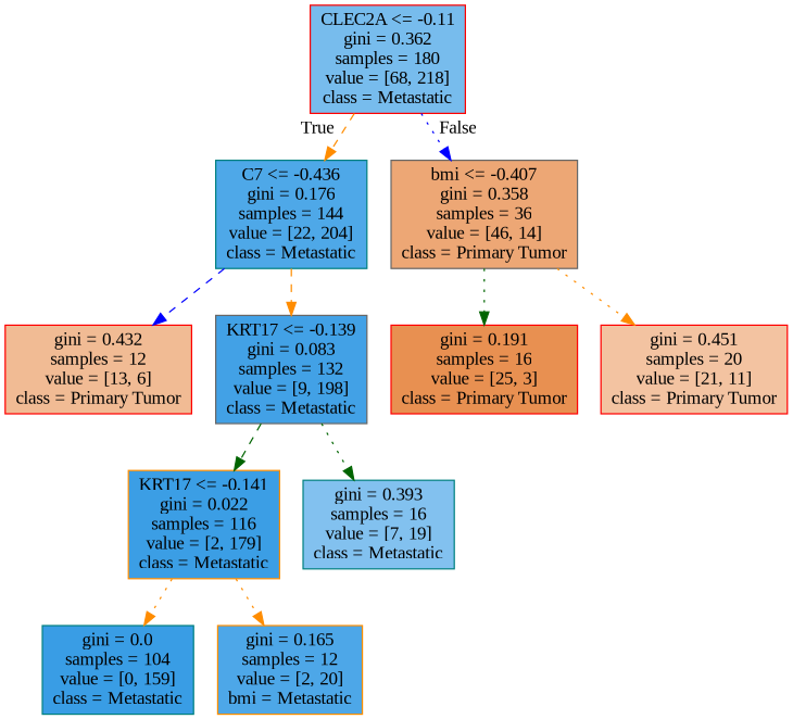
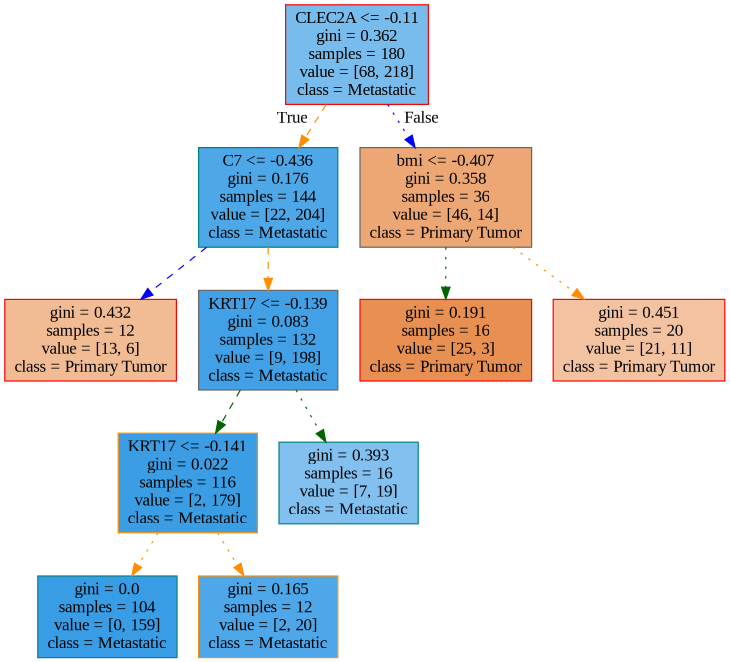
  digraph {
    fontname="Liberation Serif"
    node [color=red shape=box style=filled fontname="Liberation Serif"]
    edge [color=darkorange style=dotted fontname="Liberation Serif"]
    n1 [fillcolor="#77bced" label="CLEC2A <= -0.11\ngini = 0.362\nsamples = 180\nvalue = [68, 218]\nclass = Metastatic"]
    n2 [color=teal fillcolor="#4ea8e8" label="C7 <= -0.436\ngini = 0.176\nsamples = 144\nvalue = [22, 204]\nclass = Metastatic"]
    n3 [color=gray40 fillcolor="#eda775" label="bmi <= -0.407\ngini = 0.358\nsamples = 36\nvalue = [46, 14]\nclass = Primary Tumor"]
    n4 [fillcolor="#f1bb94" label="gini = 0.432\nsamples = 12\nvalue = [13, 6]\nclass = Primary Tumor"]
    n5 [color=gray40 fillcolor="#42a1e6" label="KRT17 <= -0.139\ngini = 0.083\nsamples = 132\nvalue = [9, 198]\nclass = Metastatic"]
    n6 [color=darkorange fillcolor="#3b9ee5" label="KRT17 <= -0.141\ngini = 0.022\nsamples = 116\nvalue = [2, 179]\nclass = Metastatic"]
    n7 [color=teal fillcolor="#82c1ef" label="gini = 0.393\nsamples = 16\nvalue = [7, 19]\nclass = Metastatic"]
    n8 [color=teal fillcolor="#399de5" label="gini = 0.0\nsamples = 104\nvalue = [0, 159]\nclass = Metastatic"]
-   n9 [color=darkorange fillcolor="#4da7e8" label="gini = 0.165\nsamples = 12\nvalue = [2, 20]\nbmi = Metastatic"]
+   n9 [color=darkorange fillcolor="#4da7e8" label="gini = 0.165\nsamples = 12\nvalue = [2, 20]\nclass = Metastatic"]
    n10 [fillcolor="#e89051" label="gini = 0.191\nsamples = 16\nvalue = [25, 3]\nclass = Primary Tumor"]
    n11 [fillcolor="#f3c3a1" label="gini = 0.451\nsamples = 20\nvalue = [21, 11]\nclass = Primary Tumor"]
    n1 -> n2 [headlabel=True labelangle=45 labeldistance=2.5 style=dashed]
    n1 -> n3 [headlabel=False labelangle=-45 labeldistance=2.5 color=blue]
    n2 -> n4 [color=blue style=dashed]
    n2 -> n5 [style=dashed]
    n3 -> n10 [color=darkgreen]
    n3 -> n11
    n5 -> n6 [color=darkgreen style=dashed]
    n5 -> n7 [color=darkgreen]
    n6 -> n8
    n6 -> n9
  }
